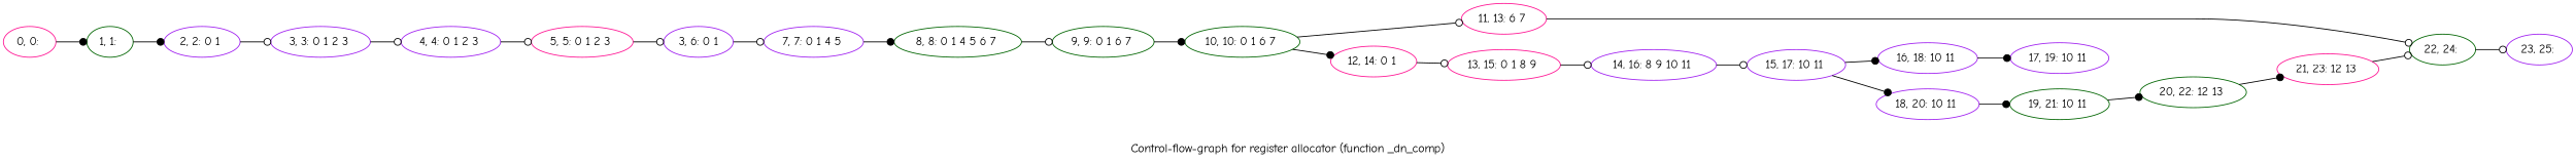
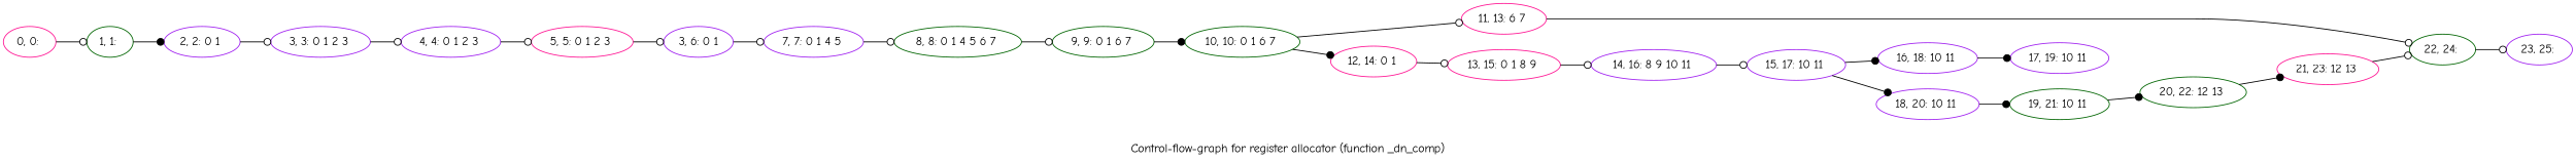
  digraph {
    fontname="Comic Neue"
    label="Control-flow-graph for register allocator (function _dn_comp)"
    rankdir=LR
    node [color=purple fontname="Comic Neue"]
    edge [arrowhead=odot fontname="Comic Neue"]
    n1 [color=deeppink label="0, 0: "]
    n2 [color=darkgreen label="1, 1: "]
    n3 [label="2, 2: 0 1 "]
    n4 [label="3, 3: 0 1 2 3 "]
    n5 [label="4, 4: 0 1 2 3 "]
    n6 [color=deeppink label="5, 5: 0 1 2 3 "]
    n7 [label="3, 6: 0 1"]
    n8 [label="7, 7: 0 1 4 5 "]
    n9 [color=darkgreen label="8, 8: 0 1 4 5 6 7 "]
    n10 [color=darkgreen label="9, 9: 0 1 6 7 "]
    n11 [color=darkgreen label="10, 10: 0 1 6 7 "]
    n12 [color=deeppink label="11, 13: 6 7 "]
    n13 [color=deeppink label="12, 14: 0 1 "]
    n14 [color=darkgreen label="22, 24: "]
    n15 [color=deeppink label="13, 15: 0 1 8 9 "]
    n16 [label="23, 25: "]
    n17 [label="14, 16: 8 9 10 11 "]
    n18 [label="15, 17: 10 11 "]
    n19 [label="16, 18: 10 11 "]
    n20 [label="18, 20: 10 11 "]
    n21 [label="17, 19: 10 11 "]
    n22 [color=darkgreen label="19, 21: 10 11 "]
    n23 [color=darkgreen label="20, 22: 12 13 "]
    n24 [color=deeppink label="21, 23: 12 13 "]
-   n1 -> n2 [arrowhead=dot]
+   n1 -> n2
    n2 -> n3 [arrowhead=dot]
    n3 -> n4
    n4 -> n5
    n5 -> n6
    n6 -> n7
    n7 -> n8
-   n8 -> n9 [arrowhead=dot]
+   n8 -> n9
    n9 -> n10
    n10 -> n11 [arrowhead=dot]
    n11 -> n12
    n11 -> n13 [arrowhead=dot]
    n12 -> n14
    n13 -> n15
    n14 -> n16
    n15 -> n17
    n17 -> n18
    n18 -> n19 [arrowhead=dot]
    n18 -> n20 [arrowhead=dot]
    n19 -> n21 [arrowhead=dot]
    n20 -> n22 [arrowhead=dot]
    n22 -> n23 [arrowhead=dot]
    n23 -> n24 [arrowhead=dot]
    n24 -> n14
  }
